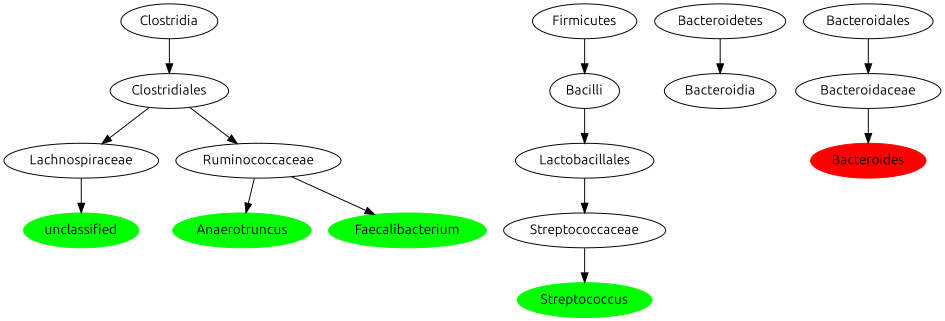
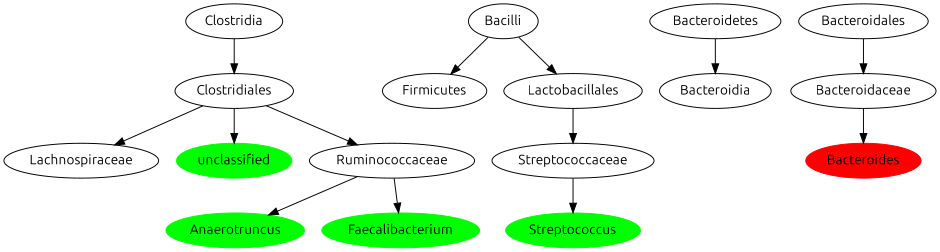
  digraph {
    fontname=Ubuntu
    node [fontname=Ubuntu]
    edge [fontname=Ubuntu]
    n1 [label=Lachnospiraceae]
    n2 [color=green label=unclassified style=filled]
    n3 [label=Clostridiales]
    n4 [label=Ruminococcaceae]
    n5 [color=green label=Anaerotruncus style=filled]
    n6 [color=green label=Faecalibacterium style=filled]
    n7 [label=Clostridia]
    n8 [label=Firmicutes]
    n9 [label=Bacilli]
    n10 [label=Lactobacillales]
    n11 [label=Bacteroidetes]
    n12 [label=Bacteroidia]
    n13 [color=green label=Streptococcus style=filled]
    n14 [label=Streptococcaceae]
    n15 [color=red label=Bacteroides style=filled]
    n16 [label=Bacteroidaceae]
    n17 [label=Bacteroidales]
-   n1 -> n2
+   n3 -> n2
    n3 -> n1
    n3 -> n4
    n4 -> n5
    n4 -> n6
    n7 -> n3
-   n8 -> n9
+   n9 -> n8
    n9 -> n10
    n10 -> n14
    n11 -> n12
    n14 -> n13
    n16 -> n15
    n17 -> n16
  }
